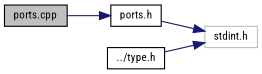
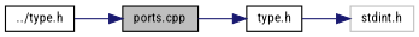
  digraph {
    fontname="Roboto Condensed"
    rankdir=LR
    node [color=black fillcolor=white fontname="Roboto Condensed" fontsize=10 shape=record style=filled]
    edge [color=midnightblue fontname="Roboto Condensed" fontsize=10 labelfontname=Helvetica labelfontsize=10 style=solid]
    n1 [fillcolor=grey75 fontcolor=black height=0.2 label="ports.cpp" width=0.4]
-   n2 [height=0.2 label="ports.h" width=0.4]
+   n2 [height=0.2 label="type.h" width=0.4]
    n3 [color=grey75 height=0.2 label="stdint.h" width=0.4]
    n4 [height=0.2 label="../type.h" width=0.4]
    n1 -> n2
    n2 -> n3
-   n4 -> n3
+   n4 -> n1
  }
